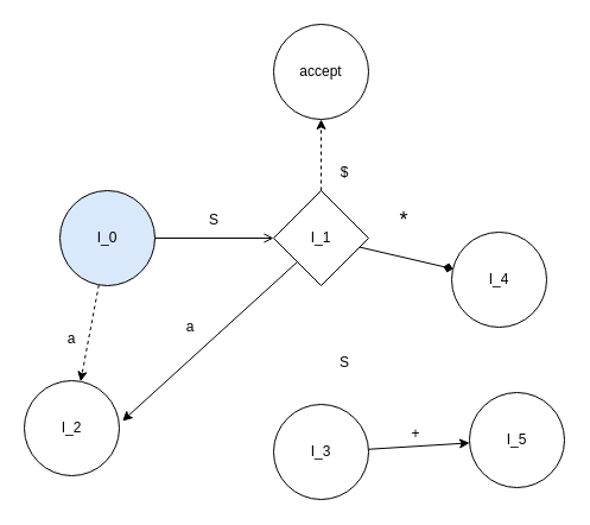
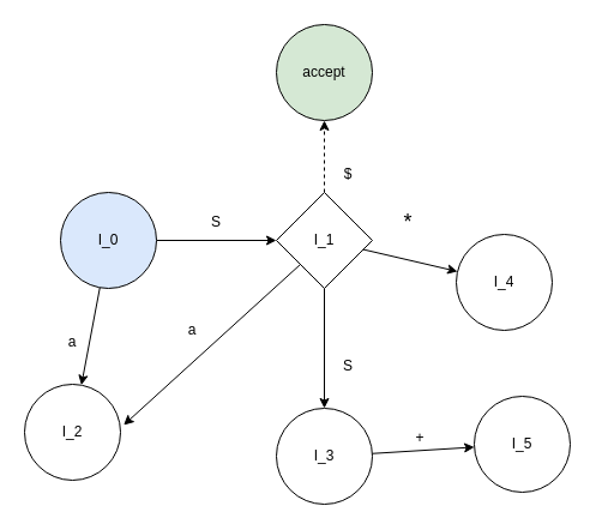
  <mxCell id="0" />
  <mxCell id="1" parent="0" />
- <mxCell id="2" style="edgeStyle=none;html=1;endArrow=open;" parent="1" source="4" target="9" edge="1"><mxGeometry relative="1" as="geometry"><mxPoint x="240" y="200" as="targetPoint" /></mxGeometry></mxCell>
- <mxCell id="3" style="edgeStyle=none;html=1;dashed=1;" parent="1" source="4" target="11" edge="1"><mxGeometry relative="1" as="geometry"><mxPoint x="90" y="320" as="targetPoint" /></mxGeometry></mxCell>
+ <mxCell id="2" style="edgeStyle=none;html=1;" parent="1" source="4" target="9" edge="1"><mxGeometry relative="1" as="geometry"><mxPoint x="240" y="200" as="targetPoint" /></mxGeometry></mxCell>
+ <mxCell id="3" style="edgeStyle=none;html=1;" parent="1" source="4" target="11" edge="1"><mxGeometry relative="1" as="geometry"><mxPoint x="90" y="320" as="targetPoint" /></mxGeometry></mxCell>
  <mxCell id="4" value="I_0" style="ellipse;whiteSpace=wrap;html=1;aspect=fixed;fillColor=#dae8fc;" parent="1" vertex="1"><mxGeometry x="50" y="160" width="80" height="80" as="geometry" /></mxCell>
- <mxCell id="6" style="edgeStyle=none;html=1;endArrow=diamond;" parent="1" source="9" target="16" edge="1"><mxGeometry relative="1" as="geometry"><mxPoint x="390" y="200" as="targetPoint" /></mxGeometry></mxCell>
+ <mxCell id="5" style="edgeStyle=none;html=1;" parent="1" source="9" target="14" edge="1"><mxGeometry relative="1" as="geometry"><mxPoint x="270" y="320" as="targetPoint" /></mxGeometry></mxCell>
+ <mxCell id="6" style="edgeStyle=none;html=1;" parent="1" source="9" target="16" edge="1"><mxGeometry relative="1" as="geometry"><mxPoint x="390" y="200" as="targetPoint" /></mxGeometry></mxCell>
  <mxCell id="7" style="edgeStyle=none;html=1;exitX=0.5;exitY=0;exitDx=0;exitDy=0;dashed=1;" parent="1" source="9" target="20" edge="1"><mxGeometry relative="1" as="geometry"><mxPoint x="270" y="100" as="targetPoint" /></mxGeometry></mxCell>
  <mxCell id="8" style="edgeStyle=none;html=1;exitX=0;exitY=1;exitDx=0;exitDy=0;entryX=1.033;entryY=0.425;entryDx=0;entryDy=0;entryPerimeter=0;" edge="1" parent="1" source="9" target="11"><mxGeometry relative="1" as="geometry" /></mxCell>
  <mxCell id="9" value="I_1" style="rhombus;whiteSpace=wrap;html=1;aspect=fixed;" parent="1" vertex="1"><mxGeometry x="230" y="160" width="80" height="80" as="geometry" /></mxCell>
  <mxCell id="10" value="S" style="text;html=1;strokeColor=none;fillColor=none;align=center;verticalAlign=middle;whiteSpace=wrap;rounded=0;" parent="1" vertex="1"><mxGeometry x="150" y="170" width="60" height="30" as="geometry" /></mxCell>
  <mxCell id="11" value="I_2" style="ellipse;whiteSpace=wrap;html=1;aspect=fixed;" parent="1" vertex="1"><mxGeometry x="20" y="320" width="80" height="80" as="geometry" /></mxCell>
  <mxCell id="12" value="a" style="text;html=1;strokeColor=none;fillColor=none;align=center;verticalAlign=middle;whiteSpace=wrap;rounded=0;" parent="1" vertex="1"><mxGeometry x="30" y="270" width="60" height="30" as="geometry" /></mxCell>
  <mxCell id="13" style="edgeStyle=none;html=1;fontSize=12;" parent="1" source="14" target="18" edge="1"><mxGeometry relative="1" as="geometry"><mxPoint x="400" y="380" as="targetPoint" /></mxGeometry></mxCell>
  <mxCell id="14" value="I_3" style="ellipse;whiteSpace=wrap;html=1;aspect=fixed;" parent="1" vertex="1"><mxGeometry x="230" y="340" width="80" height="80" as="geometry" /></mxCell>
  <mxCell id="15" value="S" style="text;html=1;strokeColor=none;fillColor=none;align=center;verticalAlign=middle;whiteSpace=wrap;rounded=0;" parent="1" vertex="1"><mxGeometry x="260" y="290" width="60" height="30" as="geometry" /></mxCell>
  <mxCell id="16" value="I_4" style="ellipse;whiteSpace=wrap;html=1;aspect=fixed;" parent="1" vertex="1"><mxGeometry x="380" y="195" width="80" height="80" as="geometry" /></mxCell>
  <mxCell id="17" value="&lt;font style=&quot;font-size: 18px;&quot;&gt;*&lt;/font&gt;" style="text;html=1;strokeColor=none;fillColor=none;align=center;verticalAlign=middle;whiteSpace=wrap;rounded=0;" parent="1" vertex="1"><mxGeometry x="310" y="170" width="60" height="30" as="geometry" /></mxCell>
  <mxCell id="18" value="I_5" style="ellipse;whiteSpace=wrap;html=1;aspect=fixed;fontSize=12;" parent="1" vertex="1"><mxGeometry x="395" y="330" width="80" height="80" as="geometry" /></mxCell>
  <mxCell id="19" value="+" style="text;html=1;strokeColor=none;fillColor=none;align=center;verticalAlign=middle;whiteSpace=wrap;rounded=0;fontSize=12;" parent="1" vertex="1"><mxGeometry x="320" y="350" width="60" height="30" as="geometry" /></mxCell>
- <mxCell id="20" value="accept" style="ellipse;whiteSpace=wrap;html=1;aspect=fixed;" parent="1" vertex="1"><mxGeometry x="230" y="20" width="80" height="80" as="geometry" /></mxCell>
+ <mxCell id="20" value="accept" style="ellipse;whiteSpace=wrap;html=1;aspect=fixed;fillColor=#d5e8d4;" parent="1" vertex="1"><mxGeometry x="230" y="20" width="80" height="80" as="geometry" /></mxCell>
  <mxCell id="21" value="$" style="text;html=1;strokeColor=none;fillColor=none;align=center;verticalAlign=middle;whiteSpace=wrap;rounded=0;" parent="1" vertex="1"><mxGeometry x="260" y="130" width="60" height="30" as="geometry" /></mxCell>
  <mxCell id="22" value="a" style="text;html=1;strokeColor=none;fillColor=none;align=center;verticalAlign=middle;whiteSpace=wrap;rounded=0;" vertex="1" parent="1"><mxGeometry x="130" y="260" width="60" height="30" as="geometry" /></mxCell>
